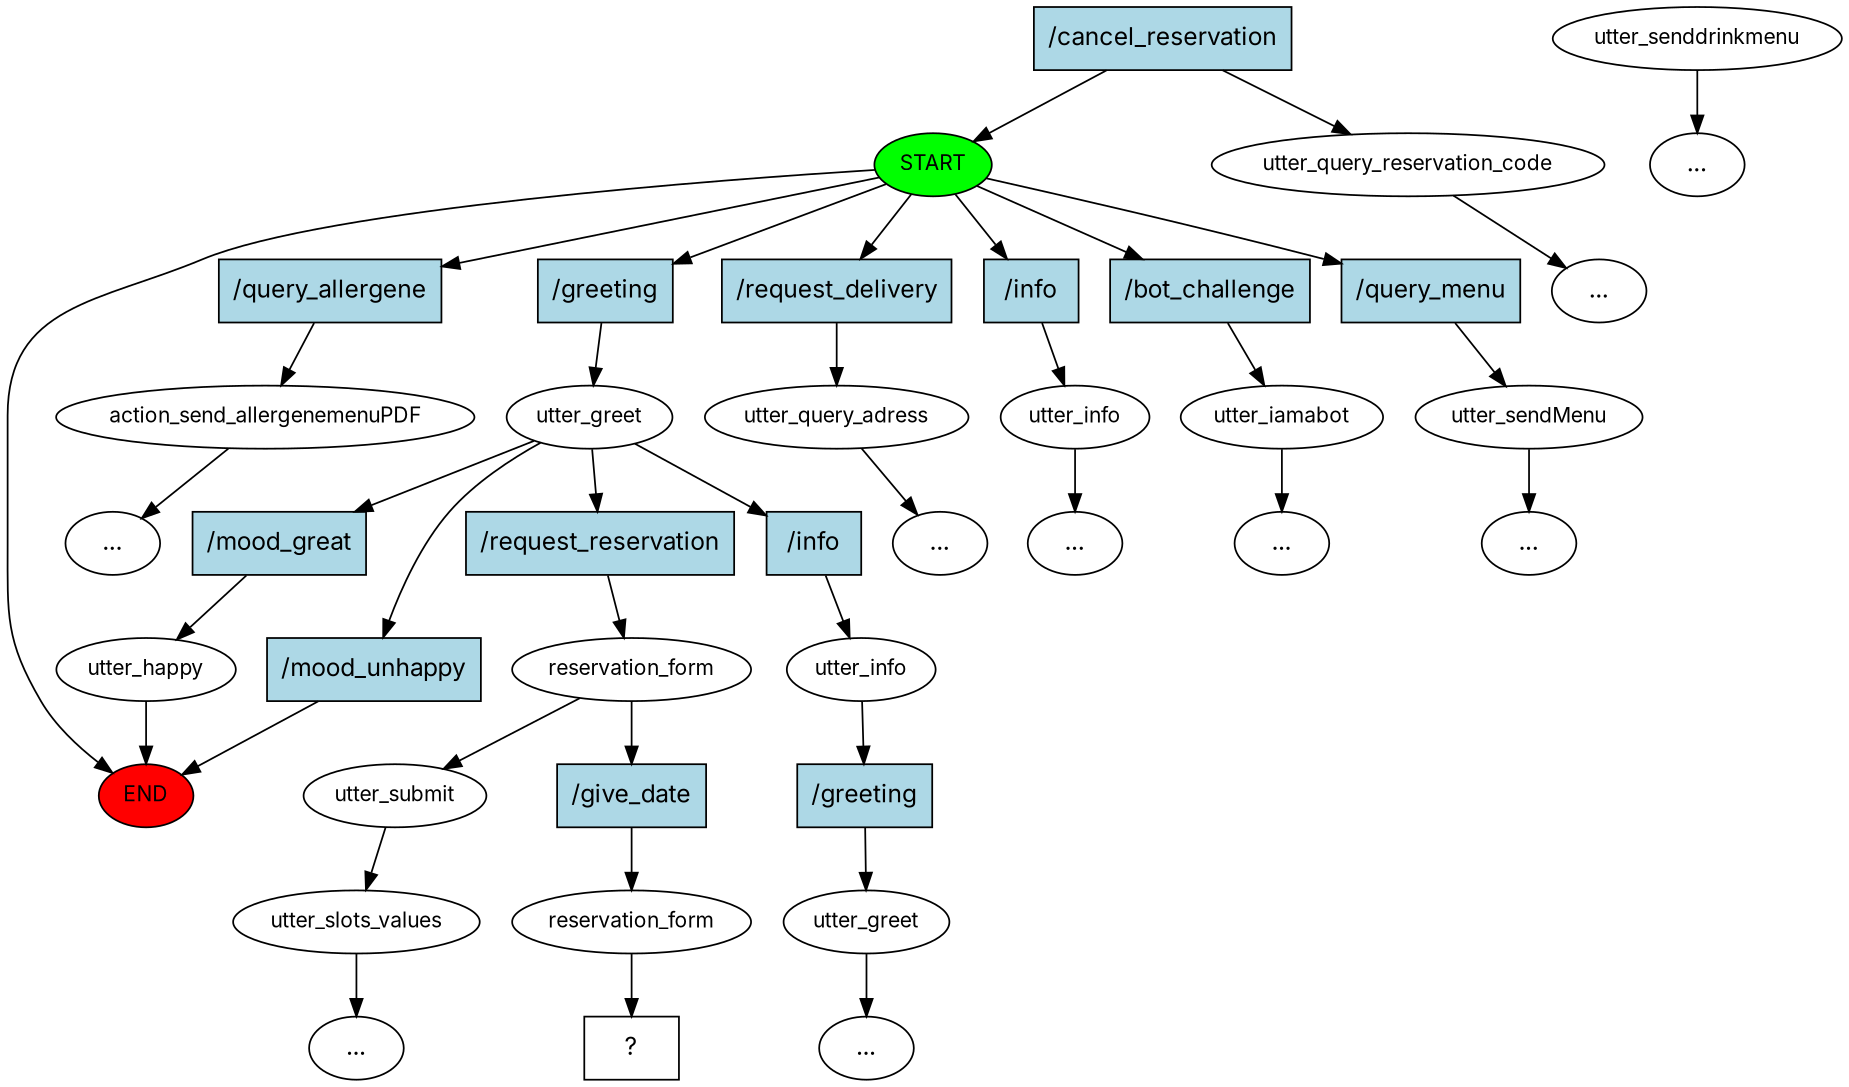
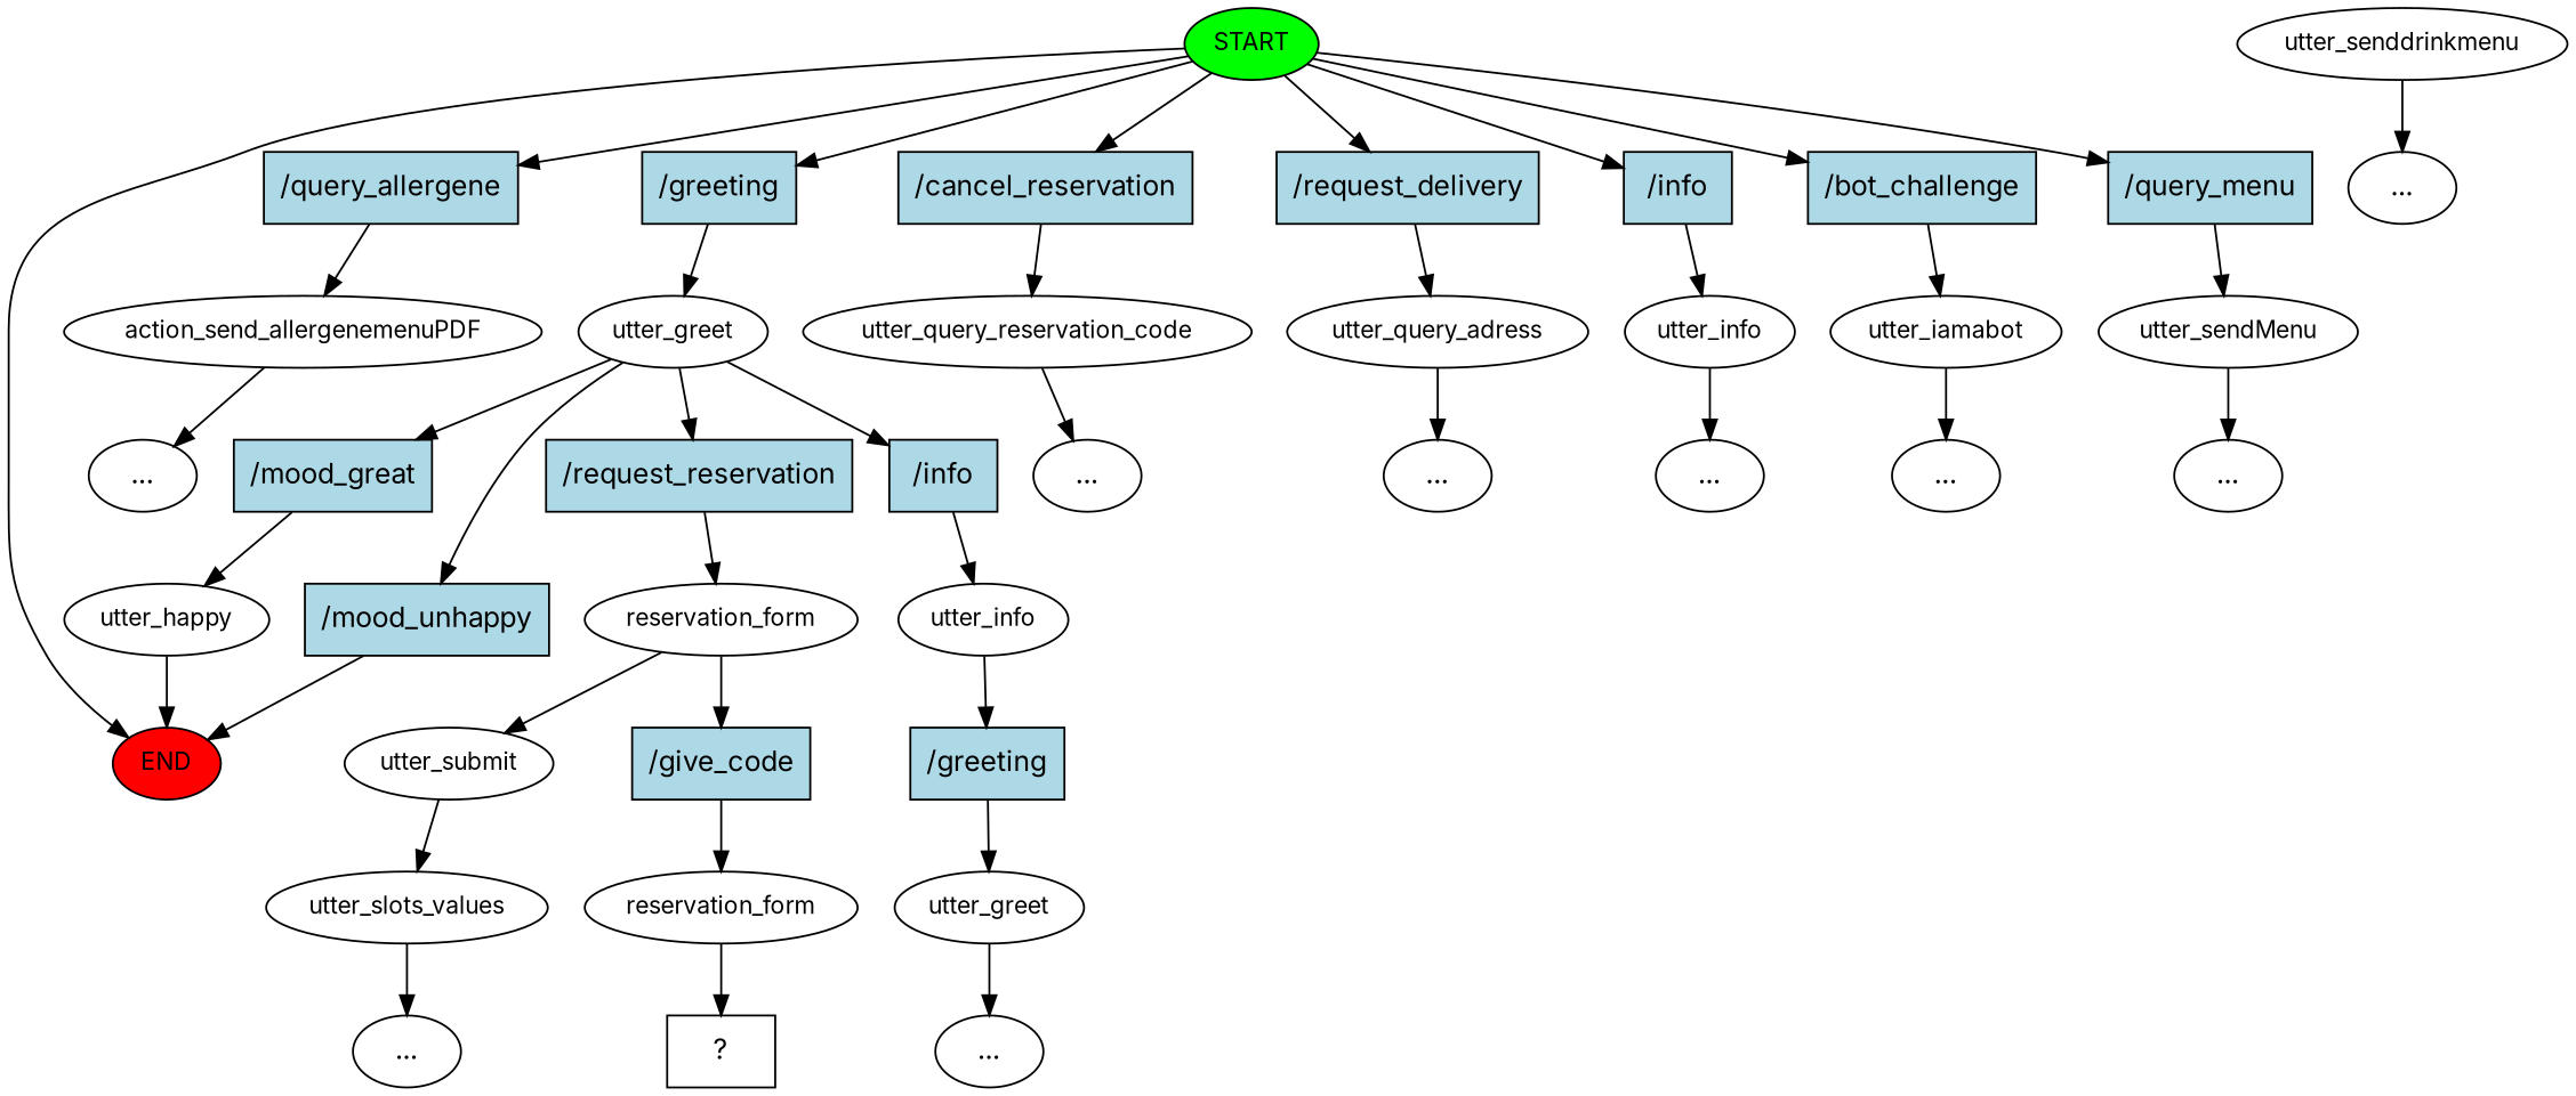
  digraph {
    fontname=Inter
    node [fontname=Inter]
    edge [fontname=Inter]
    n1 [fillcolor=green fontsize=12 label=START style=filled]
    n2 [fillcolor=red fontsize=12 label=END style=filled]
    n3 [fillcolor=lightblue label="/query_allergene" shape=rect style=filled]
    n4 [fillcolor=lightblue label="/greeting" shape=rect style=filled]
    n5 [fillcolor=lightblue label="/cancel_reservation" shape=rect style=filled]
    n6 [fillcolor=lightblue label="/request_delivery" shape=rect style=filled]
    n7 [fillcolor=lightblue label="/info" shape=rect style=filled]
    n8 [fillcolor=lightblue label="/bot_challenge" shape=rect style=filled]
    n9 [fillcolor=lightblue label="/query_menu" shape=rect style=filled]
    n10 [fontsize=12 label=action_send_allergenemenuPDF]
    n11 [fontsize=12 label=utter_greet]
    n12 [fontsize=12 label=utter_query_reservation_code]
    n13 [fontsize=12 label=utter_query_adress]
    n14 [fontsize=12 label=utter_info]
    n15 [fontsize=12 label=utter_iamabot]
    n16 [fontsize=12 label=utter_sendMenu]
    n17 [fontsize=12 label=utter_senddrinkmenu]
    n18 [label="..."]
    n19 [label="..."]
    n20 [fillcolor=lightblue label="/request_reservation" shape=rect style=filled]
    n21 [fillcolor=lightblue label="/mood_great" shape=rect style=filled]
    n22 [fillcolor=lightblue label="/mood_unhappy" shape=rect style=filled]
    n23 [fillcolor=lightblue label="/info" shape=rect style=filled]
    n24 [fontsize=12 label=reservation_form]
    n25 [fontsize=12 label=utter_happy]
    n26 [fontsize=12 label=utter_info]
    n27 [fontsize=12 label=utter_submit]
-   n28 [fillcolor=lightblue label="/give_date" shape=rect style=filled]
+   n28 [fillcolor=lightblue label="/give_code" shape=rect style=filled]
    n29 [fontsize=12 label=utter_slots_values]
    n30 [fontsize=12 label=reservation_form]
    n31 [label="..."]
    n32 [label="..."]
    n33 [label="..."]
    n34 [label="..."]
    n35 [label="..."]
    n36 [label="..."]
    n37 [fillcolor=lightblue label="/greeting" shape=rect style=filled]
    n38 [fontsize=12 label=utter_greet]
    n39 [label="..."]
    n40 [label="  ?  " shape=rect]
    n1 -> n2
    n1 -> n3
    n1 -> n4
-   n5 -> n1
+   n1 -> n5
    n1 -> n6
    n1 -> n7
    n1 -> n8
    n1 -> n9
    n3 -> n10
    n4 -> n11
    n5 -> n12
    n6 -> n13
    n7 -> n14
    n8 -> n15
    n9 -> n16
    n10 -> n19
    n11 -> n20
    n11 -> n21
    n11 -> n22
    n11 -> n23
    n12 -> n32
    n13 -> n33
    n14 -> n34
    n15 -> n35
    n16 -> n36
    n17 -> n18
    n20 -> n24
    n21 -> n25
    n22 -> n2
    n23 -> n26
    n24 -> n27
    n24 -> n28
    n25 -> n2
    n26 -> n37
    n27 -> n29
    n28 -> n30
    n29 -> n31
    n30 -> n40
    n37 -> n38
    n38 -> n39
  }
